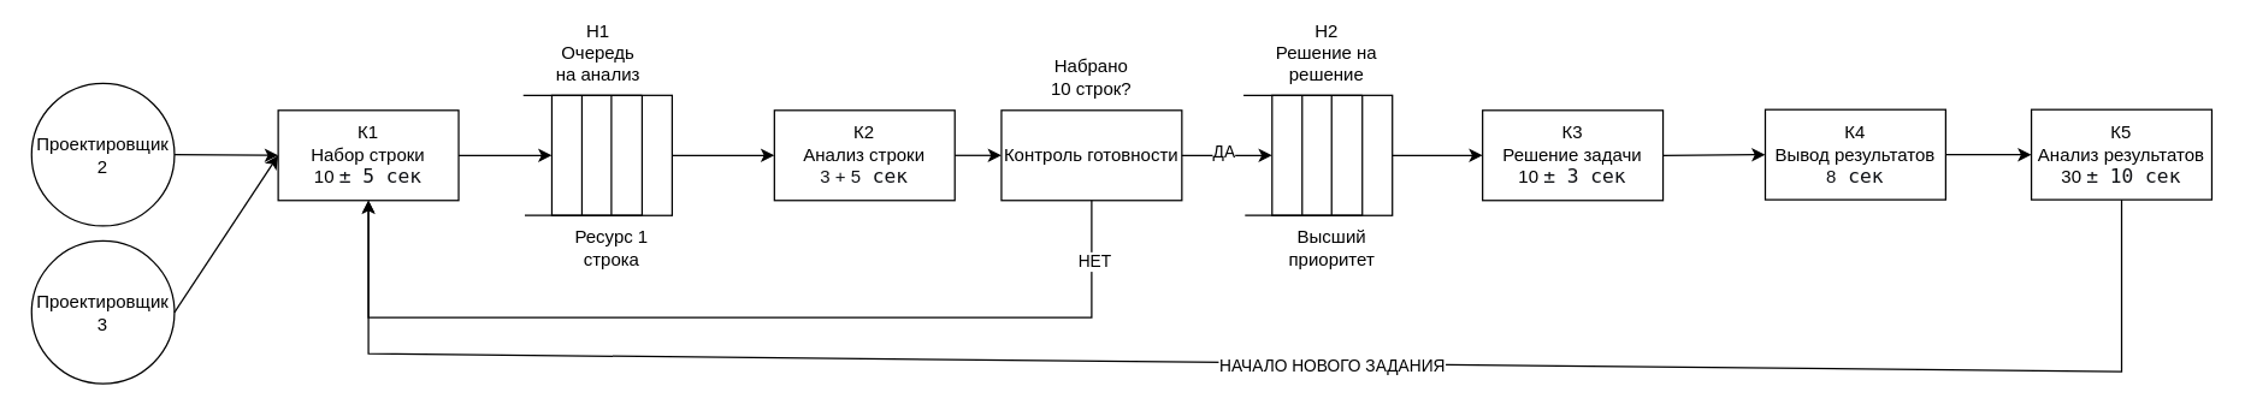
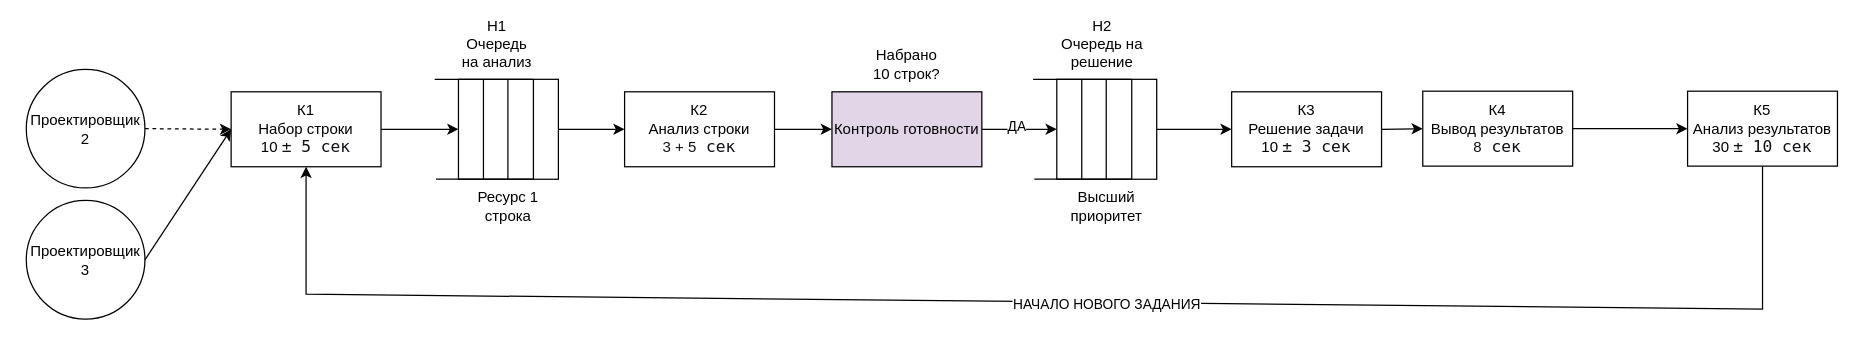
  <mxCell id="0" />
  <mxCell id="1" parent="0" />
  <mxCell id="2" value="Проектировщик 2" style="ellipse;whiteSpace=wrap;html=1;aspect=fixed;" parent="1" vertex="1"><mxGeometry x="20" y="55" width="95" height="95" as="geometry" /></mxCell>
  <mxCell id="3" value="Проектировщик 3" style="ellipse;whiteSpace=wrap;html=1;aspect=fixed;" parent="1" vertex="1"><mxGeometry x="20" y="160" width="95" height="95" as="geometry" /></mxCell>
  <mxCell id="4" value="К1&lt;div&gt;Набор строки&lt;/div&gt;&lt;div&gt;10&amp;nbsp;&lt;span style=&quot;color: rgb(15, 17, 21); font-family: Menlo, Monaco, Consolas, &amp;quot;Cascadia Mono&amp;quot;, &amp;quot;Ubuntu Mono&amp;quot;, &amp;quot;DejaVu Sans Mono&amp;quot;, &amp;quot;Liberation Mono&amp;quot;, &amp;quot;JetBrains Mono&amp;quot;, &amp;quot;Fira Code&amp;quot;, Cousine, &amp;quot;Roboto Mono&amp;quot;, &amp;quot;Courier New&amp;quot;, Courier, sans-serif, system-ui; font-size: 13px; text-align: start; background-color: transparent;&quot;&gt;± 5 сек&lt;/span&gt;&lt;/div&gt;" style="rounded=0;whiteSpace=wrap;html=1;" parent="1" vertex="1"><mxGeometry x="184" y="73" width="120" height="60" as="geometry" /></mxCell>
  <mxCell id="5" value="" style="whiteSpace=wrap;html=1;aspect=fixed;" parent="1" vertex="1"><mxGeometry x="366" y="63" width="80" height="80" as="geometry" /></mxCell>
  <mxCell id="6" value="" style="endArrow=none;html=1;rounded=0;entryX=0.25;entryY=0;entryDx=0;entryDy=0;exitX=0.25;exitY=1;exitDx=0;exitDy=0;" parent="1" source="5" target="5" edge="1"><mxGeometry width="50" height="50" relative="1" as="geometry"><mxPoint x="344" y="149" as="sourcePoint" /><mxPoint x="394" y="99" as="targetPoint" /></mxGeometry></mxCell>
  <mxCell id="7" value="" style="endArrow=none;html=1;rounded=0;entryX=0.25;entryY=0;entryDx=0;entryDy=0;exitX=0.25;exitY=1;exitDx=0;exitDy=0;" parent="1" edge="1"><mxGeometry width="50" height="50" relative="1" as="geometry"><mxPoint x="405.58" y="143" as="sourcePoint" /><mxPoint x="405.58" y="63" as="targetPoint" /></mxGeometry></mxCell>
  <mxCell id="8" value="" style="endArrow=none;html=1;rounded=0;entryX=0.25;entryY=0;entryDx=0;entryDy=0;exitX=0.25;exitY=1;exitDx=0;exitDy=0;" parent="1" edge="1"><mxGeometry width="50" height="50" relative="1" as="geometry"><mxPoint x="426" y="143" as="sourcePoint" /><mxPoint x="426" y="63" as="targetPoint" /></mxGeometry></mxCell>
  <mxCell id="9" value="" style="endArrow=none;html=1;rounded=0;entryX=0.75;entryY=1;entryDx=0;entryDy=0;" parent="1" target="5" edge="1"><mxGeometry width="50" height="50" relative="1" as="geometry"><mxPoint x="348" y="143" as="sourcePoint" /><mxPoint x="376" y="184" as="targetPoint" /></mxGeometry></mxCell>
  <mxCell id="10" value="" style="endArrow=none;html=1;rounded=0;entryX=0.75;entryY=0;entryDx=0;entryDy=0;" parent="1" target="5" edge="1"><mxGeometry width="50" height="50" relative="1" as="geometry"><mxPoint x="347" y="63" as="sourcePoint" /><mxPoint x="393" y="213" as="targetPoint" /></mxGeometry></mxCell>
  <mxCell id="11" value="Н1&lt;div&gt;Очередь на анализ&lt;/div&gt;" style="text;html=1;whiteSpace=wrap;strokeColor=none;fillColor=none;align=center;verticalAlign=middle;rounded=0;" parent="1" vertex="1"><mxGeometry x="367" y="20" width="60" height="30" as="geometry" /></mxCell>
  <mxCell id="12" value="Ресурс 1 строка" style="text;html=1;whiteSpace=wrap;strokeColor=none;fillColor=none;align=center;verticalAlign=middle;rounded=0;" parent="1" vertex="1"><mxGeometry x="376" y="150" width="60" height="30" as="geometry" /></mxCell>
- <mxCell id="13" value="К2&lt;div&gt;&lt;span style=&quot;background-color: transparent; color: light-dark(rgb(0, 0, 0), rgb(255, 255, 255));&quot;&gt;Анализ строки&lt;/span&gt;&lt;/div&gt;&lt;div style=&quot;text-align: center;&quot;&gt;&lt;span style=&quot;background-color: transparent; text-align: start; color: rgb(15, 17, 21);&quot;&gt;3 + 5&lt;/span&gt;&lt;span style=&quot;background-color: transparent; color: rgb(15, 17, 21); font-family: Menlo, Monaco, Consolas, &amp;quot;Cascadia Mono&amp;quot;, &amp;quot;Ubuntu Mono&amp;quot;, &amp;quot;DejaVu Sans Mono&amp;quot;, &amp;quot;Liberation Mono&amp;quot;, &amp;quot;JetBrains Mono&amp;quot;, &amp;quot;Fira Code&amp;quot;, Cousine, &amp;quot;Roboto Mono&amp;quot;, &amp;quot;Courier New&amp;quot;, Courier, sans-serif, system-ui; font-size: 13px; text-align: start;&quot;&gt; сек&lt;/span&gt;&lt;/div&gt;" style="rounded=0;whiteSpace=wrap;html=1;" parent="1" vertex="1"><mxGeometry x="514" y="73" width="120" height="60" as="geometry" /></mxCell>
- <mxCell id="14" value="Контроль готовности" style="rounded=0;whiteSpace=wrap;html=1;" parent="1" vertex="1"><mxGeometry x="665" y="73" width="120" height="60" as="geometry" /></mxCell>
+ <mxCell id="13" value="К2&lt;div&gt;&lt;span style=&quot;background-color: transparent; color: light-dark(rgb(0, 0, 0), rgb(255, 255, 255));&quot;&gt;Анализ строки&lt;/span&gt;&lt;/div&gt;&lt;div style=&quot;text-align: center;&quot;&gt;&lt;span style=&quot;background-color: transparent; text-align: start; color: rgb(15, 17, 21);&quot;&gt;3 + 5&lt;/span&gt;&lt;span style=&quot;background-color: transparent; color: rgb(15, 17, 21); font-family: Menlo, Monaco, Consolas, &amp;quot;Cascadia Mono&amp;quot;, &amp;quot;Ubuntu Mono&amp;quot;, &amp;quot;DejaVu Sans Mono&amp;quot;, &amp;quot;Liberation Mono&amp;quot;, &amp;quot;JetBrains Mono&amp;quot;, &amp;quot;Fira Code&amp;quot;, Cousine, &amp;quot;Roboto Mono&amp;quot;, &amp;quot;Courier New&amp;quot;, Courier, sans-serif, system-ui; font-size: 13px; text-align: start;&quot;&gt; сек&lt;/span&gt;&lt;/div&gt;" style="rounded=0;whiteSpace=wrap;html=1;" parent="1" vertex="1"><mxGeometry x="499" y="73" width="120" height="60" as="geometry" /></mxCell>
+ <mxCell id="14" value="Контроль готовности" style="rounded=0;whiteSpace=wrap;html=1;fillColor=#e1d5e7;" parent="1" vertex="1"><mxGeometry x="665" y="73" width="120" height="60" as="geometry" /></mxCell>
  <mxCell id="15" value="" style="whiteSpace=wrap;html=1;aspect=fixed;" parent="1" vertex="1"><mxGeometry x="845" y="63" width="80" height="80" as="geometry" /></mxCell>
  <mxCell id="16" value="" style="endArrow=none;html=1;rounded=0;entryX=0.25;entryY=0;entryDx=0;entryDy=0;exitX=0.25;exitY=1;exitDx=0;exitDy=0;" parent="1" source="15" target="15" edge="1"><mxGeometry width="50" height="50" relative="1" as="geometry"><mxPoint x="823" y="149" as="sourcePoint" /><mxPoint x="873" y="99" as="targetPoint" /></mxGeometry></mxCell>
  <mxCell id="17" value="" style="endArrow=none;html=1;rounded=0;entryX=0.25;entryY=0;entryDx=0;entryDy=0;exitX=0.25;exitY=1;exitDx=0;exitDy=0;" parent="1" edge="1"><mxGeometry width="50" height="50" relative="1" as="geometry"><mxPoint x="884.58" y="143" as="sourcePoint" /><mxPoint x="884.58" y="63" as="targetPoint" /></mxGeometry></mxCell>
  <mxCell id="18" value="" style="endArrow=none;html=1;rounded=0;entryX=0.25;entryY=0;entryDx=0;entryDy=0;exitX=0.25;exitY=1;exitDx=0;exitDy=0;" parent="1" edge="1"><mxGeometry width="50" height="50" relative="1" as="geometry"><mxPoint x="905" y="143" as="sourcePoint" /><mxPoint x="905" y="63" as="targetPoint" /></mxGeometry></mxCell>
  <mxCell id="19" value="" style="endArrow=none;html=1;rounded=0;entryX=0.75;entryY=1;entryDx=0;entryDy=0;" parent="1" target="15" edge="1"><mxGeometry width="50" height="50" relative="1" as="geometry"><mxPoint x="827" y="143" as="sourcePoint" /><mxPoint x="855" y="184" as="targetPoint" /></mxGeometry></mxCell>
  <mxCell id="20" value="" style="endArrow=none;html=1;rounded=0;entryX=0.75;entryY=0;entryDx=0;entryDy=0;" parent="1" target="15" edge="1"><mxGeometry width="50" height="50" relative="1" as="geometry"><mxPoint x="826" y="63" as="sourcePoint" /><mxPoint x="872" y="213" as="targetPoint" /></mxGeometry></mxCell>
- <mxCell id="21" value="Н2&lt;div&gt;Решение на решение&lt;/div&gt;" style="text;html=1;whiteSpace=wrap;strokeColor=none;fillColor=none;align=center;verticalAlign=middle;rounded=0;" parent="1" vertex="1"><mxGeometry x="846" y="20" width="71" height="30" as="geometry" /></mxCell>
+ <mxCell id="21" value="Н2&lt;div&gt;Очередь на решение&lt;/div&gt;" style="text;html=1;whiteSpace=wrap;strokeColor=none;fillColor=none;align=center;verticalAlign=middle;rounded=0;" parent="1" vertex="1"><mxGeometry x="846" y="20" width="71" height="30" as="geometry" /></mxCell>
  <mxCell id="22" value="Высший приоритет" style="text;html=1;whiteSpace=wrap;strokeColor=none;fillColor=none;align=center;verticalAlign=middle;rounded=0;" parent="1" vertex="1"><mxGeometry x="855" y="150" width="60" height="30" as="geometry" /></mxCell>
  <mxCell id="23" value="Набрано 10 строк?" style="text;html=1;whiteSpace=wrap;strokeColor=none;fillColor=none;align=center;verticalAlign=middle;rounded=0;" parent="1" vertex="1"><mxGeometry x="695" y="36" width="60" height="30" as="geometry" /></mxCell>
  <mxCell id="24" value="К3&lt;div&gt;Решение задачи&lt;/div&gt;&lt;div&gt;10&amp;nbsp;&lt;span style=&quot;color: rgb(15, 17, 21); font-family: Menlo, Monaco, Consolas, &amp;quot;Cascadia Mono&amp;quot;, &amp;quot;Ubuntu Mono&amp;quot;, &amp;quot;DejaVu Sans Mono&amp;quot;, &amp;quot;Liberation Mono&amp;quot;, &amp;quot;JetBrains Mono&amp;quot;, &amp;quot;Fira Code&amp;quot;, Cousine, &amp;quot;Roboto Mono&amp;quot;, &amp;quot;Courier New&amp;quot;, Courier, sans-serif, system-ui; font-size: 13px; text-align: start; background-color: transparent;&quot;&gt;± 3 сек&lt;/span&gt;&lt;/div&gt;" style="rounded=0;whiteSpace=wrap;html=1;" parent="1" vertex="1"><mxGeometry x="985" y="73" width="120" height="60" as="geometry" /></mxCell>
- <mxCell id="25" value="К4&lt;div&gt;Вывод результатов&lt;/div&gt;&lt;div style=&quot;text-align: center;&quot;&gt;&lt;span style=&quot;text-align: start; background-color: transparent; color: rgb(15, 17, 21);&quot;&gt;8&lt;/span&gt;&lt;span style=&quot;color: rgb(15, 17, 21); font-family: Menlo, Monaco, Consolas, &amp;quot;Cascadia Mono&amp;quot;, &amp;quot;Ubuntu Mono&amp;quot;, &amp;quot;DejaVu Sans Mono&amp;quot;, &amp;quot;Liberation Mono&amp;quot;, &amp;quot;JetBrains Mono&amp;quot;, &amp;quot;Fira Code&amp;quot;, Cousine, &amp;quot;Roboto Mono&amp;quot;, &amp;quot;Courier New&amp;quot;, Courier, sans-serif, system-ui; font-size: 13px; text-align: start; background-color: transparent;&quot;&gt; сек&lt;/span&gt;&lt;/div&gt;" style="rounded=0;whiteSpace=wrap;html=1;" parent="1" vertex="1"><mxGeometry x="1173" y="72.5" width="120" height="60" as="geometry" /></mxCell>
+ <mxCell id="25" value="К4&lt;div&gt;Вывод результатов&lt;/div&gt;&lt;div style=&quot;text-align: center;&quot;&gt;&lt;span style=&quot;text-align: start; background-color: transparent; color: rgb(15, 17, 21);&quot;&gt;8&lt;/span&gt;&lt;span style=&quot;color: rgb(15, 17, 21); font-family: Menlo, Monaco, Consolas, &amp;quot;Cascadia Mono&amp;quot;, &amp;quot;Ubuntu Mono&amp;quot;, &amp;quot;DejaVu Sans Mono&amp;quot;, &amp;quot;Liberation Mono&amp;quot;, &amp;quot;JetBrains Mono&amp;quot;, &amp;quot;Fira Code&amp;quot;, Cousine, &amp;quot;Roboto Mono&amp;quot;, &amp;quot;Courier New&amp;quot;, Courier, sans-serif, system-ui; font-size: 13px; text-align: start; background-color: transparent;&quot;&gt; сек&lt;/span&gt;&lt;/div&gt;" style="rounded=0;whiteSpace=wrap;html=1;" parent="1" vertex="1"><mxGeometry x="1138" y="72.5" width="120" height="60" as="geometry" /></mxCell>
  <mxCell id="26" value="К5&lt;div&gt;Анализ результатов&lt;/div&gt;&lt;div&gt;30&amp;nbsp;&lt;span style=&quot;color: rgb(15, 17, 21); font-family: Menlo, Monaco, Consolas, &amp;quot;Cascadia Mono&amp;quot;, &amp;quot;Ubuntu Mono&amp;quot;, &amp;quot;DejaVu Sans Mono&amp;quot;, &amp;quot;Liberation Mono&amp;quot;, &amp;quot;JetBrains Mono&amp;quot;, &amp;quot;Fira Code&amp;quot;, Cousine, &amp;quot;Roboto Mono&amp;quot;, &amp;quot;Courier New&amp;quot;, Courier, sans-serif, system-ui; font-size: 13px; text-align: start; background-color: transparent;&quot;&gt;± 10 сек&lt;/span&gt;&lt;/div&gt;" style="rounded=0;whiteSpace=wrap;html=1;" parent="1" vertex="1"><mxGeometry x="1350" y="72.5" width="120" height="60" as="geometry" /></mxCell>
- <mxCell id="27" value="" style="endArrow=classic;html=1;rounded=0;entryX=0.5;entryY=1;entryDx=0;entryDy=0;exitX=0.5;exitY=1;exitDx=0;exitDy=0;" parent="1" source="14" target="4" edge="1"><mxGeometry width="50" height="50" relative="1" as="geometry"><mxPoint x="844" y="203" as="sourcePoint" /><mxPoint x="517" y="111" as="targetPoint" /><Array as="points"><mxPoint x="725" y="211" /><mxPoint x="478" y="211" /><mxPoint x="244" y="211" /></Array></mxGeometry></mxCell>
- <mxCell id="28" value="НЕТ" style="edgeLabel;html=1;align=center;verticalAlign=middle;resizable=0;points=[];" parent="27" vertex="1" connectable="0"><mxGeometry x="-0.874" y="1" relative="1" as="geometry"><mxPoint as="offset" /></mxGeometry></mxCell>
  <mxCell id="29" value="" style="endArrow=classic;html=1;rounded=0;entryX=0;entryY=0.5;entryDx=0;entryDy=0;exitX=1;exitY=0.5;exitDx=0;exitDy=0;" parent="1" source="14" target="15" edge="1"><mxGeometry width="50" height="50" relative="1" as="geometry"><mxPoint x="485" y="161" as="sourcePoint" /><mxPoint x="535" y="111" as="targetPoint" /></mxGeometry></mxCell>
  <mxCell id="30" value="ДА" style="edgeLabel;html=1;align=center;verticalAlign=middle;resizable=0;points=[];" parent="29" vertex="1" connectable="0"><mxGeometry x="-0.089" y="3" relative="1" as="geometry"><mxPoint as="offset" /></mxGeometry></mxCell>
  <mxCell id="31" value="" style="endArrow=classic;html=1;rounded=0;entryX=0;entryY=0.5;entryDx=0;entryDy=0;exitX=1;exitY=0.5;exitDx=0;exitDy=0;" edge="1" parent="1" source="3" target="4"><mxGeometry width="50" height="50" relative="1" as="geometry"><mxPoint x="136" y="328" as="sourcePoint" /><mxPoint x="186" y="278" as="targetPoint" /></mxGeometry></mxCell>
- <mxCell id="32" value="" style="endArrow=classic;html=1;rounded=0;entryX=0;entryY=0.5;entryDx=0;entryDy=0;exitX=1;exitY=0.5;exitDx=0;exitDy=0;" edge="1" parent="1" source="2" target="4"><mxGeometry width="50" height="50" relative="1" as="geometry"><mxPoint x="240" y="352" as="sourcePoint" /><mxPoint x="309" y="247" as="targetPoint" /></mxGeometry></mxCell>
+ <mxCell id="32" value="" style="endArrow=classic;html=1;rounded=0;entryX=0;entryY=0.5;entryDx=0;entryDy=0;exitX=1;exitY=0.5;exitDx=0;exitDy=0;dashed=1;" edge="1" parent="1" source="2" target="4"><mxGeometry width="50" height="50" relative="1" as="geometry"><mxPoint x="240" y="352" as="sourcePoint" /><mxPoint x="309" y="247" as="targetPoint" /></mxGeometry></mxCell>
  <mxCell id="33" value="" style="endArrow=classic;html=1;rounded=0;entryX=0;entryY=0.5;entryDx=0;entryDy=0;exitX=1;exitY=0.5;exitDx=0;exitDy=0;" edge="1" parent="1" source="4" target="5"><mxGeometry width="50" height="50" relative="1" as="geometry"><mxPoint x="134" y="379" as="sourcePoint" /><mxPoint x="203" y="274" as="targetPoint" /></mxGeometry></mxCell>
  <mxCell id="34" value="" style="endArrow=classic;html=1;rounded=0;entryX=0;entryY=0.5;entryDx=0;entryDy=0;exitX=1;exitY=0.5;exitDx=0;exitDy=0;" edge="1" parent="1" source="5" target="13"><mxGeometry width="50" height="50" relative="1" as="geometry"><mxPoint x="303" y="372" as="sourcePoint" /><mxPoint x="372" y="267" as="targetPoint" /></mxGeometry></mxCell>
  <mxCell id="35" value="" style="endArrow=classic;html=1;rounded=0;entryX=0;entryY=0.5;entryDx=0;entryDy=0;exitX=1;exitY=0.5;exitDx=0;exitDy=0;" edge="1" parent="1" source="13" target="14"><mxGeometry width="50" height="50" relative="1" as="geometry"><mxPoint x="456" y="366" as="sourcePoint" /><mxPoint x="525" y="261" as="targetPoint" /></mxGeometry></mxCell>
  <mxCell id="36" value="" style="endArrow=classic;html=1;rounded=0;entryX=0;entryY=0.5;entryDx=0;entryDy=0;exitX=1;exitY=0.5;exitDx=0;exitDy=0;" edge="1" parent="1" source="15" target="24"><mxGeometry width="50" height="50" relative="1" as="geometry"><mxPoint x="994" y="362" as="sourcePoint" /><mxPoint x="1063" y="257" as="targetPoint" /></mxGeometry></mxCell>
  <mxCell id="37" value="" style="endArrow=classic;html=1;rounded=0;entryX=0;entryY=0.5;entryDx=0;entryDy=0;exitX=1;exitY=0.5;exitDx=0;exitDy=0;" edge="1" parent="1" source="24" target="25"><mxGeometry width="50" height="50" relative="1" as="geometry"><mxPoint x="1088" y="333" as="sourcePoint" /><mxPoint x="1157" y="228" as="targetPoint" /></mxGeometry></mxCell>
  <mxCell id="38" value="" style="endArrow=classic;html=1;rounded=0;entryX=0;entryY=0.5;entryDx=0;entryDy=0;exitX=1;exitY=0.5;exitDx=0;exitDy=0;" edge="1" parent="1" source="25" target="26"><mxGeometry width="50" height="50" relative="1" as="geometry"><mxPoint x="1226" y="334" as="sourcePoint" /><mxPoint x="1295" y="229" as="targetPoint" /></mxGeometry></mxCell>
- <mxCell id="39" value="" style="endArrow=open;html=1;rounded=0;exitX=0.5;exitY=1;exitDx=0;exitDy=0;entryX=0.5;entryY=1;entryDx=0;entryDy=0;" edge="1" parent="1" source="26" target="4"><mxGeometry width="50" height="50" relative="1" as="geometry"><mxPoint x="1545" y="226" as="sourcePoint" /><mxPoint x="535" y="191" as="targetPoint" /><Array as="points"><mxPoint x="1410" y="247" /><mxPoint x="244" y="235" /></Array></mxGeometry></mxCell>
+ <mxCell id="39" value="" style="endArrow=classic;html=1;rounded=0;exitX=0.5;exitY=1;exitDx=0;exitDy=0;entryX=0.5;entryY=1;entryDx=0;entryDy=0;" edge="1" parent="1" source="26" target="4"><mxGeometry width="50" height="50" relative="1" as="geometry"><mxPoint x="1545" y="226" as="sourcePoint" /><mxPoint x="535" y="191" as="targetPoint" /><Array as="points"><mxPoint x="1410" y="247" /><mxPoint x="244" y="235" /></Array></mxGeometry></mxCell>
  <mxCell id="40" value="НАЧАЛО НОВОГО ЗАДАНИЯ" style="edgeLabel;html=1;align=center;verticalAlign=middle;resizable=0;points=[];" vertex="1" connectable="0" parent="39"><mxGeometry x="-0.074" y="1" relative="1" as="geometry"><mxPoint as="offset" /></mxGeometry></mxCell>
